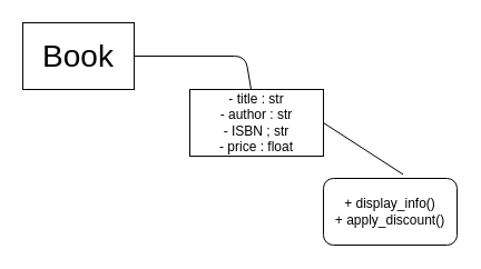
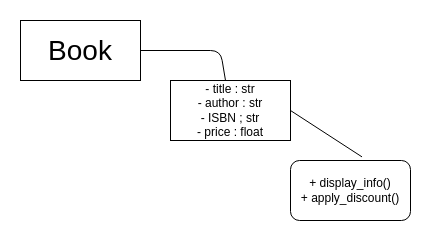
  <mxCell id="0" />
  <mxCell id="1" parent="0" />
  <mxCell id="2" value="" style="edgeStyle=none;rounded=1;orthogonalLoop=1;jettySize=auto;html=1;curved=0;endArrow=none;startFill=0;" edge="1" parent="1" source="3" target="4"><mxGeometry relative="1" as="geometry"><Array as="points"><mxPoint x="220" y="50" /></Array></mxGeometry></mxCell>
- <mxCell id="3" value="&lt;font style=&quot;font-size: 28px;&quot;&gt;Book&lt;/font&gt;" style="rounded=0;whiteSpace=wrap;html=1;strokeColor=default;" vertex="1" parent="1"><mxGeometry x="20" y="20" width="100" height="60" as="geometry" /></mxCell>
+ <mxCell id="3" value="&lt;font style=&quot;font-size: 28px;&quot;&gt;Book&lt;/font&gt;" style="rounded=0;whiteSpace=wrap;html=1;strokeColor=default;" vertex="1" parent="1"><mxGeometry x="20" y="20" width="120" height="60" as="geometry" /></mxCell>
  <mxCell id="4" value="- title : str&lt;div&gt;- author : str&lt;/div&gt;&lt;div&gt;- ISBN ; str&lt;/div&gt;&lt;div&gt;- price : float&lt;/div&gt;" style="rounded=0;whiteSpace=wrap;html=1;" vertex="1" parent="1"><mxGeometry x="170" y="80" width="120" height="60" as="geometry" /></mxCell>
  <mxCell id="5" value="+ display_info()&lt;div&gt;&lt;div&gt;+ apply_discount()&lt;/div&gt;&lt;/div&gt;" style="whiteSpace=wrap;html=1;rounded=1;" vertex="1" parent="1"><mxGeometry x="290" y="160" width="120" height="60" as="geometry" /></mxCell>
  <mxCell id="6" style="rounded=0;orthogonalLoop=1;jettySize=auto;html=1;exitX=1;exitY=0.5;exitDx=0;exitDy=0;entryX=0.596;entryY=-0.06;entryDx=0;entryDy=0;entryPerimeter=0;endArrow=none;startFill=0;" edge="1" parent="1" source="4" target="5"><mxGeometry relative="1" as="geometry" /></mxCell>
